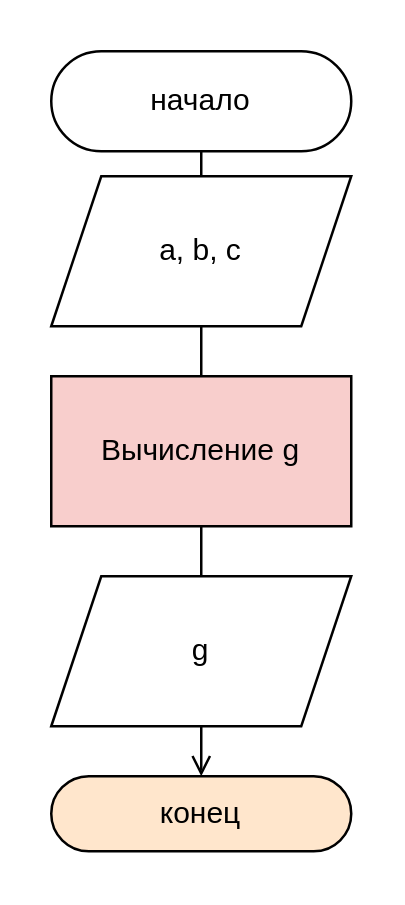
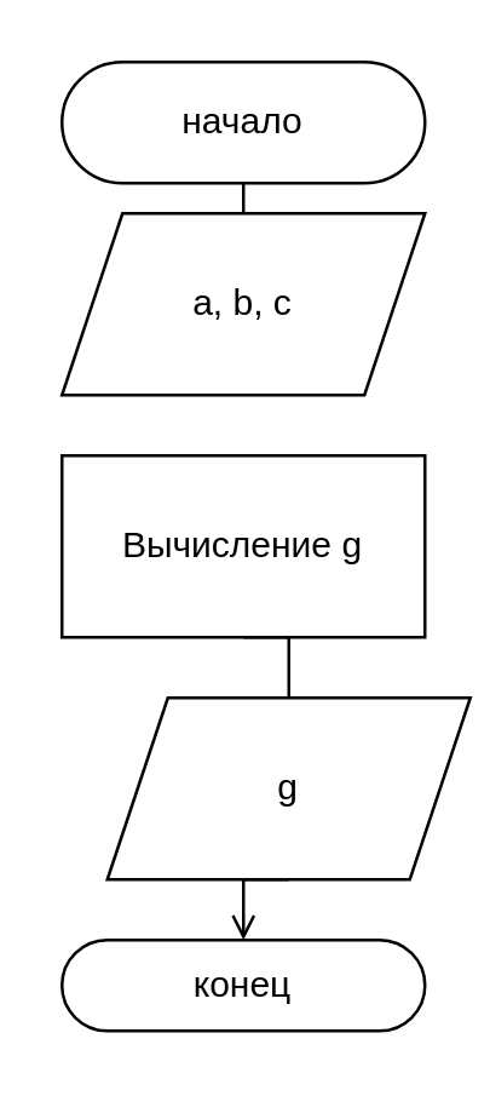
  <mxCell id="0" />
  <mxCell id="1" parent="0" />
  <mxCell id="2" style="edgeStyle=orthogonalEdgeStyle;rounded=0;orthogonalLoop=1;jettySize=auto;html=1;exitX=0.5;exitY=1;exitDx=0;exitDy=0;entryX=0.5;entryY=0;entryDx=0;entryDy=0;endArrow=none;startFill=0;" edge="1" parent="1" source="3" target="5"><mxGeometry relative="1" as="geometry" /></mxCell>
  <mxCell id="3" value="начало" style="rounded=1;whiteSpace=wrap;html=1;arcSize=50;" vertex="1" parent="1"><mxGeometry x="20" y="20" width="120" height="40" as="geometry" /></mxCell>
- <mxCell id="4" style="edgeStyle=orthogonalEdgeStyle;rounded=0;orthogonalLoop=1;jettySize=auto;html=1;exitX=0.5;exitY=1;exitDx=0;exitDy=0;entryX=0.5;entryY=0;entryDx=0;entryDy=0;endArrow=none;startFill=0;" edge="1" parent="1" source="5" target="7"><mxGeometry relative="1" as="geometry" /></mxCell>
  <mxCell id="5" value="a, b, c" style="shape=parallelogram;perimeter=parallelogramPerimeter;whiteSpace=wrap;html=1;fixedSize=1;" vertex="1" parent="1"><mxGeometry x="20" y="70" width="120" height="60" as="geometry" /></mxCell>
  <mxCell id="6" style="edgeStyle=orthogonalEdgeStyle;rounded=0;orthogonalLoop=1;jettySize=auto;html=1;exitX=0.5;exitY=1;exitDx=0;exitDy=0;entryX=0.5;entryY=0;entryDx=0;entryDy=0;endArrow=none;startFill=0;" edge="1" parent="1" source="7" target="9"><mxGeometry relative="1" as="geometry" /></mxCell>
- <mxCell id="7" value="Вычисление g" style="rounded=0;whiteSpace=wrap;html=1;fillColor=#f8cecc;" vertex="1" parent="1"><mxGeometry x="20" y="150" width="120" height="60" as="geometry" /></mxCell>
+ <mxCell id="7" value="Вычисление g" style="rounded=0;whiteSpace=wrap;html=1;" vertex="1" parent="1"><mxGeometry x="20" y="150" width="120" height="60" as="geometry" /></mxCell>
  <mxCell id="8" style="edgeStyle=orthogonalEdgeStyle;rounded=0;orthogonalLoop=1;jettySize=auto;html=1;exitX=0.5;exitY=1;exitDx=0;exitDy=0;entryX=0.5;entryY=0;entryDx=0;entryDy=0;endArrow=open;startFill=0;" edge="1" parent="1" source="9" target="10"><mxGeometry relative="1" as="geometry" /></mxCell>
- <mxCell id="9" value="g" style="shape=parallelogram;perimeter=parallelogramPerimeter;whiteSpace=wrap;html=1;fixedSize=1;" vertex="1" parent="1"><mxGeometry x="20" y="230" width="120" height="60" as="geometry" /></mxCell>
- <mxCell id="10" value="конец" style="rounded=1;whiteSpace=wrap;html=1;arcSize=50;fillColor=#ffe6cc;" vertex="1" parent="1"><mxGeometry x="20" y="310" width="120" height="30" as="geometry" /></mxCell>
+ <mxCell id="9" value="g" style="shape=parallelogram;perimeter=parallelogramPerimeter;whiteSpace=wrap;html=1;fixedSize=1;" vertex="1" parent="1"><mxGeometry x="35" y="230" width="120" height="60" as="geometry" /></mxCell>
+ <mxCell id="10" value="конец" style="rounded=1;whiteSpace=wrap;html=1;arcSize=50;" vertex="1" parent="1"><mxGeometry x="20" y="310" width="120" height="30" as="geometry" /></mxCell>
